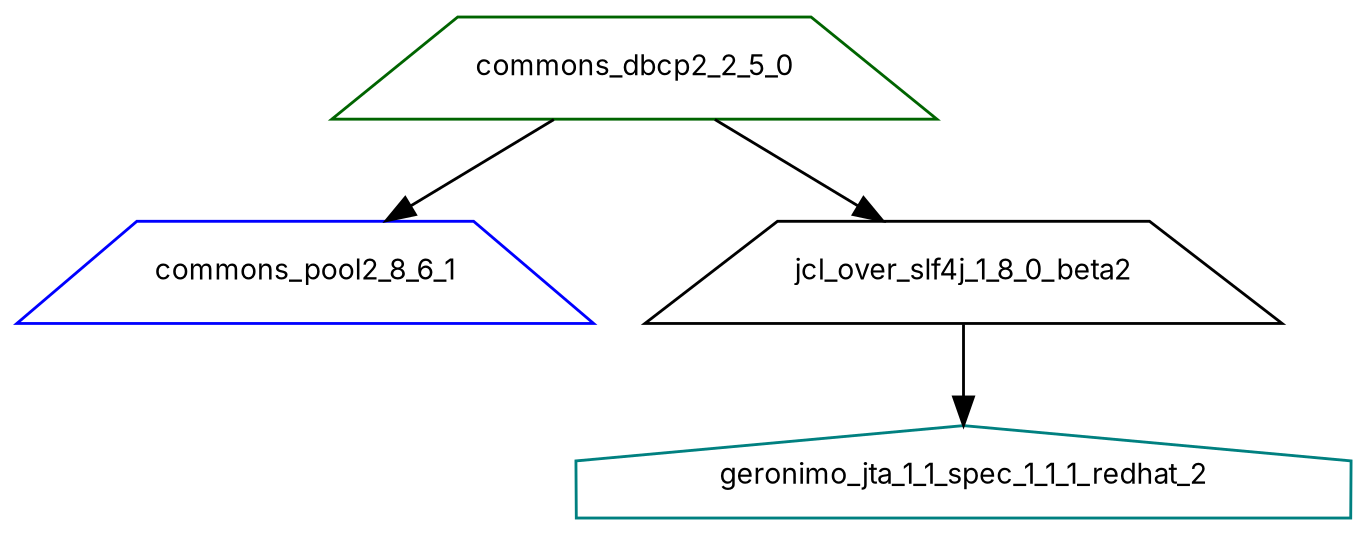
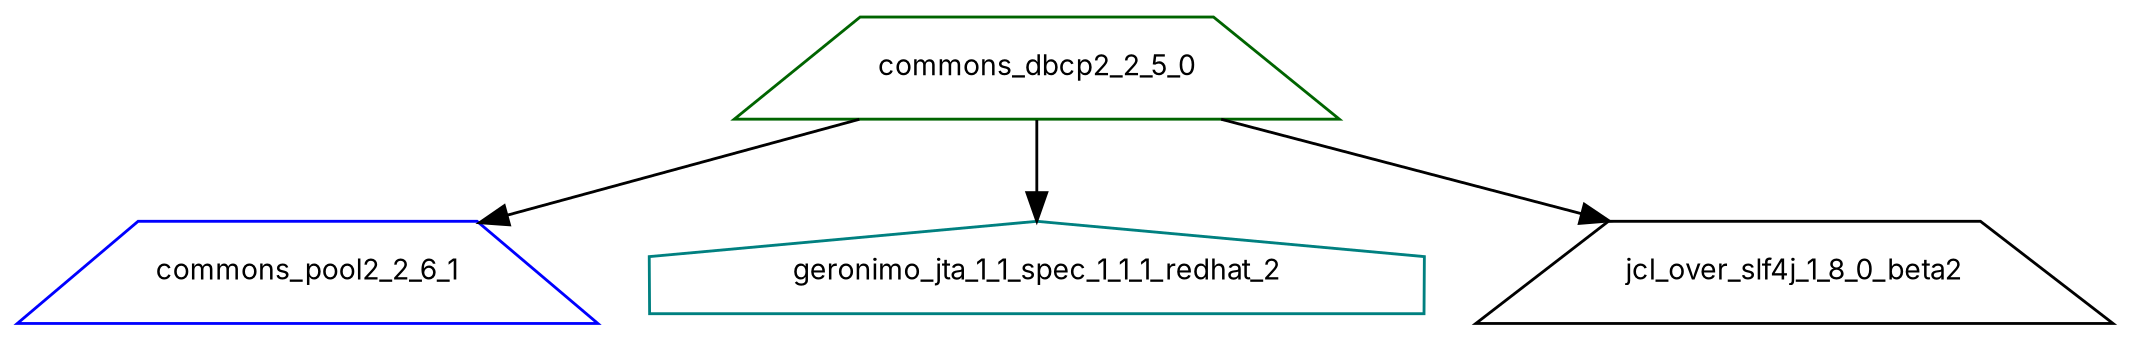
  digraph {
    fontname=Inter
    node [fontname=Inter fontsize=10.0 shape=trapezium]
    edge [fontname=Inter]
    commons_dbcp2_2_5_0 [color=darkgreen]
-   commons_pool2_2_6_1 [color=blue label=commons_pool2_8_6_1]
+   commons_pool2_2_6_1 [color=blue]
    geronimo_jta_1_1_spec_1_1_1_redhat_2 [color=teal shape=house]
    jcl_over_slf4j_1_8_0_beta2 [color=black]
    commons_dbcp2_2_5_0 -> commons_pool2_2_6_1
-   jcl_over_slf4j_1_8_0_beta2 -> geronimo_jta_1_1_spec_1_1_1_redhat_2
+   commons_dbcp2_2_5_0 -> geronimo_jta_1_1_spec_1_1_1_redhat_2
    commons_dbcp2_2_5_0 -> jcl_over_slf4j_1_8_0_beta2
  }
